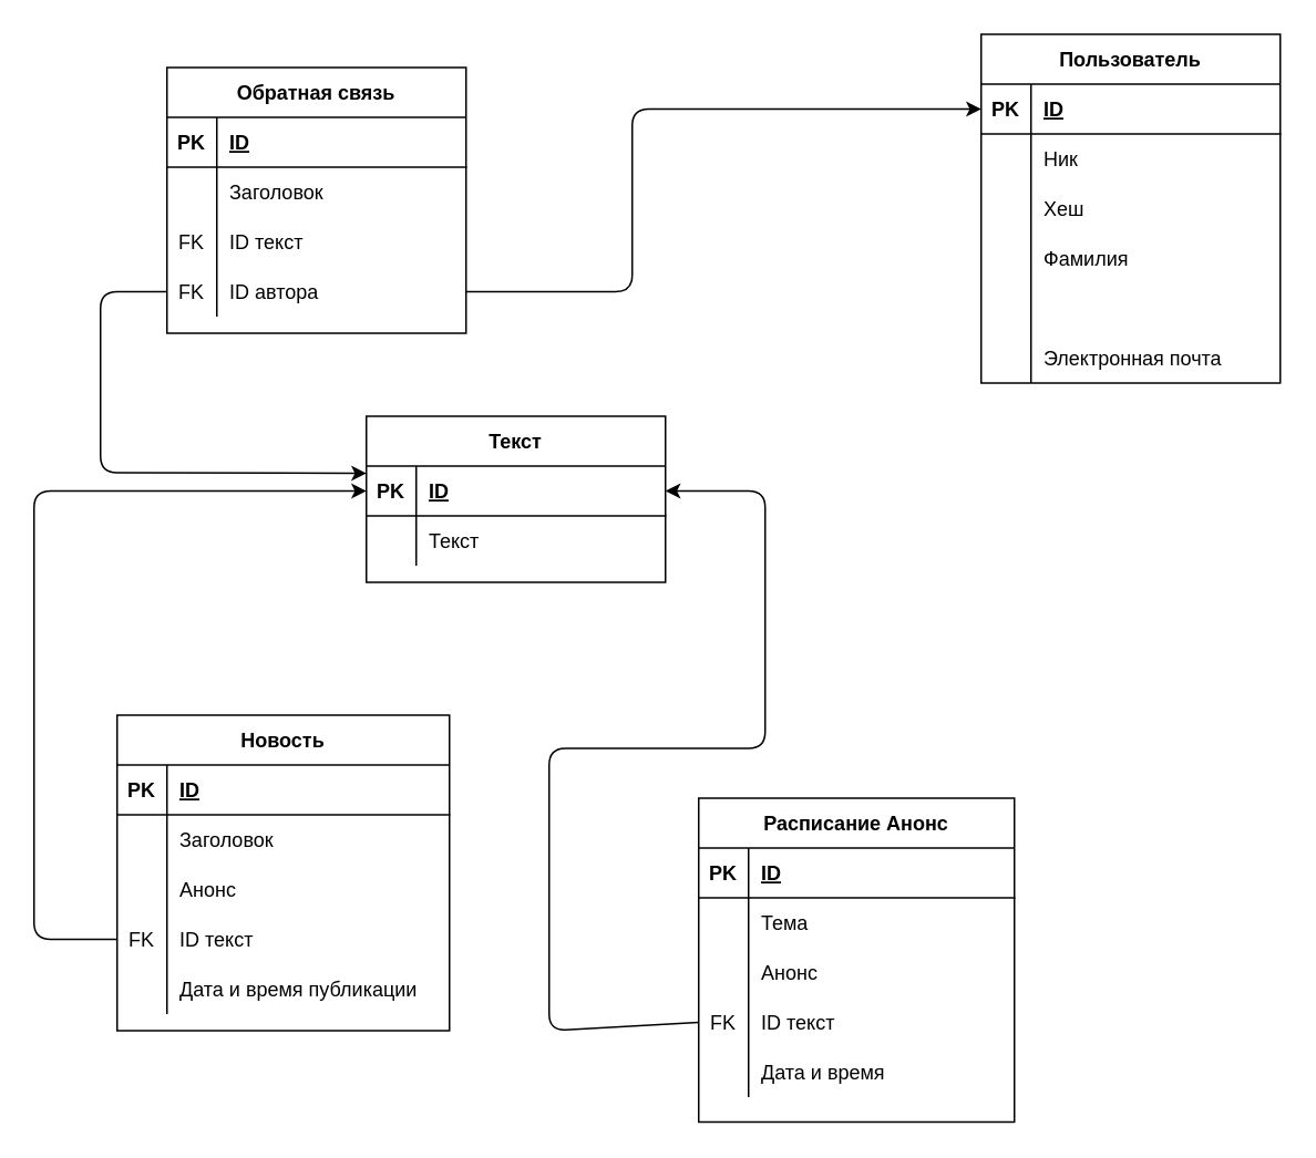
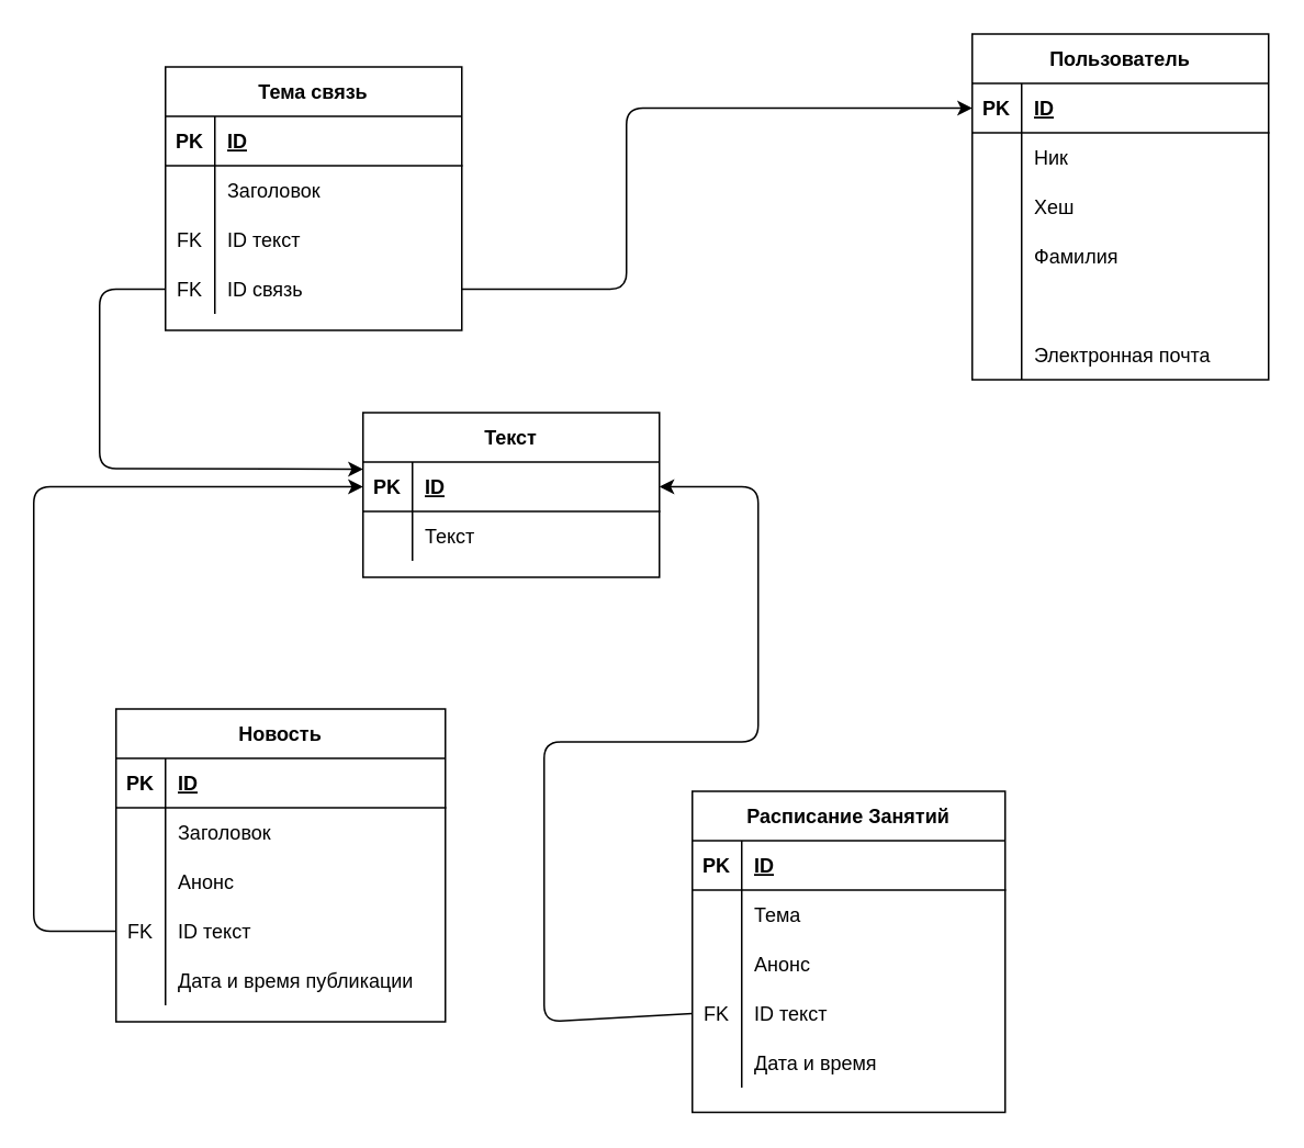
  <mxCell id="0" />
  <mxCell id="1" parent="0" />
  <mxCell id="2" value="Новость" style="shape=table;startSize=30;container=1;collapsible=1;childLayout=tableLayout;fixedRows=1;rowLines=0;fontStyle=1;align=center;resizeLast=1;" parent="1" vertex="1"><mxGeometry x="70" y="430" width="200" height="190" as="geometry" /></mxCell>
  <mxCell id="3" value="" style="shape=partialRectangle;collapsible=0;dropTarget=0;pointerEvents=0;fillColor=none;top=0;left=0;bottom=1;right=0;points=[[0,0.5],[1,0.5]];portConstraint=eastwest;" parent="2" vertex="1"><mxGeometry y="30" width="200" height="30" as="geometry" /></mxCell>
  <mxCell id="4" value="PK" style="shape=partialRectangle;connectable=0;fillColor=none;top=0;left=0;bottom=0;right=0;fontStyle=1;overflow=hidden;" parent="3" vertex="1"><mxGeometry width="30" height="30" as="geometry" /></mxCell>
  <mxCell id="5" value="ID" style="shape=partialRectangle;connectable=0;fillColor=none;top=0;left=0;bottom=0;right=0;align=left;spacingLeft=6;fontStyle=5;overflow=hidden;" parent="3" vertex="1"><mxGeometry x="30" width="170" height="30" as="geometry" /></mxCell>
  <mxCell id="6" value="" style="shape=partialRectangle;collapsible=0;dropTarget=0;pointerEvents=0;fillColor=none;top=0;left=0;bottom=0;right=0;points=[[0,0.5],[1,0.5]];portConstraint=eastwest;" parent="2" vertex="1"><mxGeometry y="60" width="200" height="30" as="geometry" /></mxCell>
  <mxCell id="7" value="" style="shape=partialRectangle;connectable=0;fillColor=none;top=0;left=0;bottom=0;right=0;editable=1;overflow=hidden;" parent="6" vertex="1"><mxGeometry width="30" height="30" as="geometry" /></mxCell>
  <mxCell id="8" value="Заголовок" style="shape=partialRectangle;connectable=0;fillColor=none;top=0;left=0;bottom=0;right=0;align=left;spacingLeft=6;overflow=hidden;" parent="6" vertex="1"><mxGeometry x="30" width="170" height="30" as="geometry" /></mxCell>
  <mxCell id="9" value="" style="shape=partialRectangle;collapsible=0;dropTarget=0;pointerEvents=0;fillColor=none;top=0;left=0;bottom=0;right=0;points=[[0,0.5],[1,0.5]];portConstraint=eastwest;" parent="2" vertex="1"><mxGeometry y="90" width="200" height="30" as="geometry" /></mxCell>
  <mxCell id="10" value="" style="shape=partialRectangle;connectable=0;fillColor=none;top=0;left=0;bottom=0;right=0;editable=1;overflow=hidden;" parent="9" vertex="1"><mxGeometry width="30" height="30" as="geometry" /></mxCell>
  <mxCell id="11" value="Анонс" style="shape=partialRectangle;connectable=0;fillColor=none;top=0;left=0;bottom=0;right=0;align=left;spacingLeft=6;overflow=hidden;" parent="9" vertex="1"><mxGeometry x="30" width="170" height="30" as="geometry" /></mxCell>
  <mxCell id="12" value="" style="shape=partialRectangle;collapsible=0;dropTarget=0;pointerEvents=0;fillColor=none;top=0;left=0;bottom=0;right=0;points=[[0,0.5],[1,0.5]];portConstraint=eastwest;" parent="2" vertex="1"><mxGeometry y="120" width="200" height="30" as="geometry" /></mxCell>
  <mxCell id="13" value="FK" style="shape=partialRectangle;connectable=0;fillColor=none;top=0;left=0;bottom=0;right=0;editable=1;overflow=hidden;" parent="12" vertex="1"><mxGeometry width="30" height="30" as="geometry" /></mxCell>
  <mxCell id="14" value="ID текст" style="shape=partialRectangle;connectable=0;fillColor=none;top=0;left=0;bottom=0;right=0;align=left;spacingLeft=6;overflow=hidden;" parent="12" vertex="1"><mxGeometry x="30" width="170" height="30" as="geometry" /></mxCell>
  <mxCell id="15" value="" style="shape=partialRectangle;collapsible=0;dropTarget=0;pointerEvents=0;fillColor=none;top=0;left=0;bottom=0;right=0;points=[[0,0.5],[1,0.5]];portConstraint=eastwest;" parent="2" vertex="1"><mxGeometry y="150" width="200" height="30" as="geometry" /></mxCell>
  <mxCell id="16" value="" style="shape=partialRectangle;connectable=0;fillColor=none;top=0;left=0;bottom=0;right=0;editable=1;overflow=hidden;" parent="15" vertex="1"><mxGeometry width="30" height="30" as="geometry" /></mxCell>
  <mxCell id="17" value="Дата и время публикации" style="shape=partialRectangle;connectable=0;fillColor=none;top=0;left=0;bottom=0;right=0;align=left;spacingLeft=6;overflow=hidden;" parent="15" vertex="1"><mxGeometry x="30" width="170" height="30" as="geometry" /></mxCell>
  <mxCell id="18" value="Текст" style="shape=table;startSize=30;container=1;collapsible=1;childLayout=tableLayout;fixedRows=1;rowLines=0;fontStyle=1;align=center;resizeLast=1;" parent="1" vertex="1"><mxGeometry x="220" y="250" width="180" height="100" as="geometry" /></mxCell>
  <mxCell id="19" value="" style="shape=partialRectangle;collapsible=0;dropTarget=0;pointerEvents=0;fillColor=none;top=0;left=0;bottom=1;right=0;points=[[0,0.5],[1,0.5]];portConstraint=eastwest;" parent="18" vertex="1"><mxGeometry y="30" width="180" height="30" as="geometry" /></mxCell>
  <mxCell id="20" value="PK" style="shape=partialRectangle;connectable=0;fillColor=none;top=0;left=0;bottom=0;right=0;fontStyle=1;overflow=hidden;" parent="19" vertex="1"><mxGeometry width="30" height="30" as="geometry" /></mxCell>
  <mxCell id="21" value="ID" style="shape=partialRectangle;connectable=0;fillColor=none;top=0;left=0;bottom=0;right=0;align=left;spacingLeft=6;fontStyle=5;overflow=hidden;" parent="19" vertex="1"><mxGeometry x="30" width="150" height="30" as="geometry" /></mxCell>
  <mxCell id="22" value="" style="shape=partialRectangle;collapsible=0;dropTarget=0;pointerEvents=0;fillColor=none;top=0;left=0;bottom=0;right=0;points=[[0,0.5],[1,0.5]];portConstraint=eastwest;" parent="18" vertex="1"><mxGeometry y="60" width="180" height="30" as="geometry" /></mxCell>
  <mxCell id="23" value="" style="shape=partialRectangle;connectable=0;fillColor=none;top=0;left=0;bottom=0;right=0;editable=1;overflow=hidden;" parent="22" vertex="1"><mxGeometry width="30" height="30" as="geometry" /></mxCell>
  <mxCell id="24" value="Текст" style="shape=partialRectangle;connectable=0;fillColor=none;top=0;left=0;bottom=0;right=0;align=left;spacingLeft=6;overflow=hidden;" parent="22" vertex="1"><mxGeometry x="30" width="150" height="30" as="geometry" /></mxCell>
  <mxCell id="25" value="" style="endArrow=classic;html=1;exitX=1;exitY=0.5;exitDx=0;exitDy=0;entryX=0;entryY=0.5;entryDx=0;entryDy=0;" parent="1" source="36" target="42" edge="1"><mxGeometry width="50" height="50" relative="1" as="geometry"><mxPoint x="280" y="180" as="sourcePoint" /><mxPoint x="490" y="100" as="targetPoint" /><Array as="points"><mxPoint x="380" y="175" /><mxPoint x="380" y="65" /></Array></mxGeometry></mxCell>
- <mxCell id="26" value="Обратная связь" style="shape=table;startSize=30;container=1;collapsible=1;childLayout=tableLayout;fixedRows=1;rowLines=0;fontStyle=1;align=center;resizeLast=1;" parent="1" vertex="1"><mxGeometry x="100" y="40" width="180" height="160" as="geometry" /></mxCell>
+ <mxCell id="26" value="Тема связь" style="shape=table;startSize=30;container=1;collapsible=1;childLayout=tableLayout;fixedRows=1;rowLines=0;fontStyle=1;align=center;resizeLast=1;" parent="1" vertex="1"><mxGeometry x="100" y="40" width="180" height="160" as="geometry" /></mxCell>
  <mxCell id="27" value="" style="shape=partialRectangle;collapsible=0;dropTarget=0;pointerEvents=0;fillColor=none;top=0;left=0;bottom=1;right=0;points=[[0,0.5],[1,0.5]];portConstraint=eastwest;" parent="26" vertex="1"><mxGeometry y="30" width="180" height="30" as="geometry" /></mxCell>
  <mxCell id="28" value="PK" style="shape=partialRectangle;connectable=0;fillColor=none;top=0;left=0;bottom=0;right=0;fontStyle=1;overflow=hidden;" parent="27" vertex="1"><mxGeometry width="30" height="30" as="geometry" /></mxCell>
  <mxCell id="29" value="ID" style="shape=partialRectangle;connectable=0;fillColor=none;top=0;left=0;bottom=0;right=0;align=left;spacingLeft=6;fontStyle=5;overflow=hidden;" parent="27" vertex="1"><mxGeometry x="30" width="150" height="30" as="geometry" /></mxCell>
  <mxCell id="30" value="" style="shape=partialRectangle;collapsible=0;dropTarget=0;pointerEvents=0;fillColor=none;top=0;left=0;bottom=0;right=0;points=[[0,0.5],[1,0.5]];portConstraint=eastwest;" parent="26" vertex="1"><mxGeometry y="60" width="180" height="30" as="geometry" /></mxCell>
  <mxCell id="31" value="" style="shape=partialRectangle;connectable=0;fillColor=none;top=0;left=0;bottom=0;right=0;editable=1;overflow=hidden;" parent="30" vertex="1"><mxGeometry width="30" height="30" as="geometry" /></mxCell>
  <mxCell id="32" value="Заголовок" style="shape=partialRectangle;connectable=0;fillColor=none;top=0;left=0;bottom=0;right=0;align=left;spacingLeft=6;overflow=hidden;" parent="30" vertex="1"><mxGeometry x="30" width="150" height="30" as="geometry" /></mxCell>
  <mxCell id="33" value="" style="shape=partialRectangle;collapsible=0;dropTarget=0;pointerEvents=0;fillColor=none;top=0;left=0;bottom=0;right=0;points=[[0,0.5],[1,0.5]];portConstraint=eastwest;" parent="26" vertex="1"><mxGeometry y="90" width="180" height="30" as="geometry" /></mxCell>
  <mxCell id="34" value="FK" style="shape=partialRectangle;connectable=0;fillColor=none;top=0;left=0;bottom=0;right=0;editable=1;overflow=hidden;" parent="33" vertex="1"><mxGeometry width="30" height="30" as="geometry" /></mxCell>
  <mxCell id="35" value="ID текст" style="shape=partialRectangle;connectable=0;fillColor=none;top=0;left=0;bottom=0;right=0;align=left;spacingLeft=6;overflow=hidden;" parent="33" vertex="1"><mxGeometry x="30" width="150" height="30" as="geometry" /></mxCell>
  <mxCell id="36" value="" style="shape=partialRectangle;collapsible=0;dropTarget=0;pointerEvents=0;fillColor=none;top=0;left=0;bottom=0;right=0;points=[[0,0.5],[1,0.5]];portConstraint=eastwest;" parent="26" vertex="1"><mxGeometry y="120" width="180" height="30" as="geometry" /></mxCell>
  <mxCell id="37" value="FK" style="shape=partialRectangle;connectable=0;fillColor=none;top=0;left=0;bottom=0;right=0;editable=1;overflow=hidden;" parent="36" vertex="1"><mxGeometry width="30" height="30" as="geometry" /></mxCell>
- <mxCell id="38" value="ID автора" style="shape=partialRectangle;connectable=0;fillColor=none;top=0;left=0;bottom=0;right=0;align=left;spacingLeft=6;overflow=hidden;" parent="36" vertex="1"><mxGeometry x="30" width="150" height="30" as="geometry" /></mxCell>
+ <mxCell id="38" value="ID связь" style="shape=partialRectangle;connectable=0;fillColor=none;top=0;left=0;bottom=0;right=0;align=left;spacingLeft=6;overflow=hidden;" parent="36" vertex="1"><mxGeometry x="30" width="150" height="30" as="geometry" /></mxCell>
  <mxCell id="39" value="" style="endArrow=classic;html=1;exitX=0;exitY=0.5;exitDx=0;exitDy=0;entryX=0;entryY=0.145;entryDx=0;entryDy=0;entryPerimeter=0;" parent="1" source="36" target="19" edge="1"><mxGeometry width="50" height="50" relative="1" as="geometry"><mxPoint x="-10" y="320" as="sourcePoint" /><mxPoint x="40" y="270" as="targetPoint" /><Array as="points"><mxPoint x="60" y="175" /><mxPoint x="60" y="284" /></Array></mxGeometry></mxCell>
  <mxCell id="40" value="" style="endArrow=classic;html=1;entryX=0;entryY=0.5;entryDx=0;entryDy=0;exitX=0;exitY=0.5;exitDx=0;exitDy=0;" parent="1" source="12" target="19" edge="1"><mxGeometry width="50" height="50" relative="1" as="geometry"><mxPoint x="50" y="380" as="sourcePoint" /><mxPoint x="100" y="330" as="targetPoint" /><Array as="points"><mxPoint x="20" y="565" /><mxPoint x="20" y="295" /></Array></mxGeometry></mxCell>
  <mxCell id="41" value="Пользователь" style="shape=table;startSize=30;container=1;collapsible=1;childLayout=tableLayout;fixedRows=1;rowLines=0;fontStyle=1;align=center;resizeLast=1;" parent="1" vertex="1"><mxGeometry x="590" y="20" width="180" height="210" as="geometry" /></mxCell>
  <mxCell id="42" value="" style="shape=partialRectangle;collapsible=0;dropTarget=0;pointerEvents=0;fillColor=none;top=0;left=0;bottom=1;right=0;points=[[0,0.5],[1,0.5]];portConstraint=eastwest;" parent="41" vertex="1"><mxGeometry y="30" width="180" height="30" as="geometry" /></mxCell>
  <mxCell id="43" value="PK" style="shape=partialRectangle;connectable=0;fillColor=none;top=0;left=0;bottom=0;right=0;fontStyle=1;overflow=hidden;" parent="42" vertex="1"><mxGeometry width="30" height="30" as="geometry" /></mxCell>
  <mxCell id="44" value="ID" style="shape=partialRectangle;connectable=0;fillColor=none;top=0;left=0;bottom=0;right=0;align=left;spacingLeft=6;fontStyle=5;overflow=hidden;" parent="42" vertex="1"><mxGeometry x="30" width="150" height="30" as="geometry" /></mxCell>
  <mxCell id="45" value="" style="shape=partialRectangle;collapsible=0;dropTarget=0;pointerEvents=0;fillColor=none;top=0;left=0;bottom=0;right=0;points=[[0,0.5],[1,0.5]];portConstraint=eastwest;" parent="41" vertex="1"><mxGeometry y="60" width="180" height="30" as="geometry" /></mxCell>
  <mxCell id="46" value="" style="shape=partialRectangle;connectable=0;fillColor=none;top=0;left=0;bottom=0;right=0;editable=1;overflow=hidden;" parent="45" vertex="1"><mxGeometry width="30" height="30" as="geometry" /></mxCell>
  <mxCell id="47" value="Ник" style="shape=partialRectangle;connectable=0;fillColor=none;top=0;left=0;bottom=0;right=0;align=left;spacingLeft=6;overflow=hidden;" parent="45" vertex="1"><mxGeometry x="30" width="150" height="30" as="geometry" /></mxCell>
  <mxCell id="48" value="" style="shape=partialRectangle;collapsible=0;dropTarget=0;pointerEvents=0;fillColor=none;top=0;left=0;bottom=0;right=0;points=[[0,0.5],[1,0.5]];portConstraint=eastwest;" parent="41" vertex="1"><mxGeometry y="90" width="180" height="30" as="geometry" /></mxCell>
  <mxCell id="49" value="" style="shape=partialRectangle;connectable=0;fillColor=none;top=0;left=0;bottom=0;right=0;editable=1;overflow=hidden;" parent="48" vertex="1"><mxGeometry width="30" height="30" as="geometry" /></mxCell>
  <mxCell id="50" value="Хеш" style="shape=partialRectangle;connectable=0;fillColor=none;top=0;left=0;bottom=0;right=0;align=left;spacingLeft=6;overflow=hidden;" parent="48" vertex="1"><mxGeometry x="30" width="150" height="30" as="geometry" /></mxCell>
  <mxCell id="51" value="" style="shape=partialRectangle;collapsible=0;dropTarget=0;pointerEvents=0;fillColor=none;top=0;left=0;bottom=0;right=0;points=[[0,0.5],[1,0.5]];portConstraint=eastwest;" parent="41" vertex="1"><mxGeometry y="120" width="180" height="30" as="geometry" /></mxCell>
  <mxCell id="52" value="" style="shape=partialRectangle;connectable=0;fillColor=none;top=0;left=0;bottom=0;right=0;editable=1;overflow=hidden;" parent="51" vertex="1"><mxGeometry width="30" height="30" as="geometry" /></mxCell>
  <mxCell id="53" value="Фамилия" style="shape=partialRectangle;connectable=0;fillColor=none;top=0;left=0;bottom=0;right=0;align=left;spacingLeft=6;overflow=hidden;" parent="51" vertex="1"><mxGeometry x="30" width="150" height="30" as="geometry" /></mxCell>
  <mxCell id="54" value="" style="shape=partialRectangle;collapsible=0;dropTarget=0;pointerEvents=0;fillColor=none;top=0;left=0;bottom=0;right=0;points=[[0,0.5],[1,0.5]];portConstraint=eastwest;" parent="41" vertex="1"><mxGeometry y="150" width="180" height="30" as="geometry" /></mxCell>
  <mxCell id="55" value="" style="shape=partialRectangle;connectable=0;fillColor=none;top=0;left=0;bottom=0;right=0;editable=1;overflow=hidden;" parent="54" vertex="1"><mxGeometry width="30" height="30" as="geometry" /></mxCell>
  <mxCell id="56" value="" style="shape=partialRectangle;collapsible=0;dropTarget=0;pointerEvents=0;fillColor=none;top=0;left=0;bottom=0;right=0;points=[[0,0.5],[1,0.5]];portConstraint=eastwest;" parent="41" vertex="1"><mxGeometry y="180" width="180" height="30" as="geometry" /></mxCell>
  <mxCell id="57" value="" style="shape=partialRectangle;connectable=0;fillColor=none;top=0;left=0;bottom=0;right=0;editable=1;overflow=hidden;" parent="56" vertex="1"><mxGeometry width="30" height="30" as="geometry" /></mxCell>
  <mxCell id="58" value="Электронная почта" style="shape=partialRectangle;connectable=0;fillColor=none;top=0;left=0;bottom=0;right=0;align=left;spacingLeft=6;overflow=hidden;" parent="56" vertex="1"><mxGeometry x="30" width="150" height="30" as="geometry" /></mxCell>
  <mxCell id="59" value="" style="endArrow=classic;html=1;entryX=1;entryY=0.5;entryDx=0;entryDy=0;exitX=0;exitY=0.5;exitDx=0;exitDy=0;" parent="1" source="70" target="19" edge="1"><mxGeometry width="50" height="50" relative="1" as="geometry"><mxPoint x="320" y="610" as="sourcePoint" /><mxPoint x="480" y="360" as="targetPoint" /><Array as="points"><mxPoint x="330" y="620" /><mxPoint x="330" y="450" /><mxPoint x="460" y="450" /><mxPoint x="460" y="295" /></Array></mxGeometry></mxCell>
- <mxCell id="60" value="Расписание Анонс" style="shape=table;startSize=30;container=1;collapsible=1;childLayout=tableLayout;fixedRows=1;rowLines=0;fontStyle=1;align=center;resizeLast=1;" parent="1" vertex="1"><mxGeometry x="420" y="480" width="190" height="195" as="geometry" /></mxCell>
+ <mxCell id="60" value="Расписание Занятий" style="shape=table;startSize=30;container=1;collapsible=1;childLayout=tableLayout;fixedRows=1;rowLines=0;fontStyle=1;align=center;resizeLast=1;" parent="1" vertex="1"><mxGeometry x="420" y="480" width="190" height="195" as="geometry" /></mxCell>
  <mxCell id="61" value="" style="shape=partialRectangle;collapsible=0;dropTarget=0;pointerEvents=0;fillColor=none;top=0;left=0;bottom=1;right=0;points=[[0,0.5],[1,0.5]];portConstraint=eastwest;" parent="60" vertex="1"><mxGeometry y="30" width="190" height="30" as="geometry" /></mxCell>
  <mxCell id="62" value="PK" style="shape=partialRectangle;connectable=0;fillColor=none;top=0;left=0;bottom=0;right=0;fontStyle=1;overflow=hidden;" parent="61" vertex="1"><mxGeometry width="30" height="30" as="geometry" /></mxCell>
  <mxCell id="63" value="ID" style="shape=partialRectangle;connectable=0;fillColor=none;top=0;left=0;bottom=0;right=0;align=left;spacingLeft=6;fontStyle=5;overflow=hidden;" parent="61" vertex="1"><mxGeometry x="30" width="160" height="30" as="geometry" /></mxCell>
  <mxCell id="64" value="" style="shape=partialRectangle;collapsible=0;dropTarget=0;pointerEvents=0;fillColor=none;top=0;left=0;bottom=0;right=0;points=[[0,0.5],[1,0.5]];portConstraint=eastwest;" parent="60" vertex="1"><mxGeometry y="60" width="190" height="30" as="geometry" /></mxCell>
  <mxCell id="65" value="" style="shape=partialRectangle;connectable=0;fillColor=none;top=0;left=0;bottom=0;right=0;editable=1;overflow=hidden;" parent="64" vertex="1"><mxGeometry width="30" height="30" as="geometry" /></mxCell>
  <mxCell id="66" value="Тема" style="shape=partialRectangle;connectable=0;fillColor=none;top=0;left=0;bottom=0;right=0;align=left;spacingLeft=6;overflow=hidden;" parent="64" vertex="1"><mxGeometry x="30" width="160" height="30" as="geometry" /></mxCell>
  <mxCell id="67" value="" style="shape=partialRectangle;collapsible=0;dropTarget=0;pointerEvents=0;fillColor=none;top=0;left=0;bottom=0;right=0;points=[[0,0.5],[1,0.5]];portConstraint=eastwest;" parent="60" vertex="1"><mxGeometry y="90" width="190" height="30" as="geometry" /></mxCell>
  <mxCell id="68" value="" style="shape=partialRectangle;connectable=0;fillColor=none;top=0;left=0;bottom=0;right=0;editable=1;overflow=hidden;" parent="67" vertex="1"><mxGeometry width="30" height="30" as="geometry" /></mxCell>
  <mxCell id="69" value="Анонс" style="shape=partialRectangle;connectable=0;fillColor=none;top=0;left=0;bottom=0;right=0;align=left;spacingLeft=6;overflow=hidden;" parent="67" vertex="1"><mxGeometry x="30" width="160" height="30" as="geometry" /></mxCell>
  <mxCell id="70" value="" style="shape=partialRectangle;collapsible=0;dropTarget=0;pointerEvents=0;fillColor=none;top=0;left=0;bottom=0;right=0;points=[[0,0.5],[1,0.5]];portConstraint=eastwest;" parent="60" vertex="1"><mxGeometry y="120" width="190" height="30" as="geometry" /></mxCell>
  <mxCell id="71" value="FK" style="shape=partialRectangle;connectable=0;fillColor=none;top=0;left=0;bottom=0;right=0;editable=1;overflow=hidden;" parent="70" vertex="1"><mxGeometry width="30" height="30" as="geometry" /></mxCell>
  <mxCell id="72" value="ID текст" style="shape=partialRectangle;connectable=0;fillColor=none;top=0;left=0;bottom=0;right=0;align=left;spacingLeft=6;overflow=hidden;" parent="70" vertex="1"><mxGeometry x="30" width="160" height="30" as="geometry" /></mxCell>
  <mxCell id="73" value="" style="shape=partialRectangle;collapsible=0;dropTarget=0;pointerEvents=0;fillColor=none;top=0;left=0;bottom=0;right=0;points=[[0,0.5],[1,0.5]];portConstraint=eastwest;" parent="60" vertex="1"><mxGeometry y="150" width="190" height="30" as="geometry" /></mxCell>
  <mxCell id="74" value="" style="shape=partialRectangle;connectable=0;fillColor=none;top=0;left=0;bottom=0;right=0;editable=1;overflow=hidden;" parent="73" vertex="1"><mxGeometry width="30" height="30" as="geometry" /></mxCell>
  <mxCell id="75" value="Дата и время" style="shape=partialRectangle;connectable=0;fillColor=none;top=0;left=0;bottom=0;right=0;align=left;spacingLeft=6;overflow=hidden;" parent="73" vertex="1"><mxGeometry x="30" width="160" height="30" as="geometry" /></mxCell>
